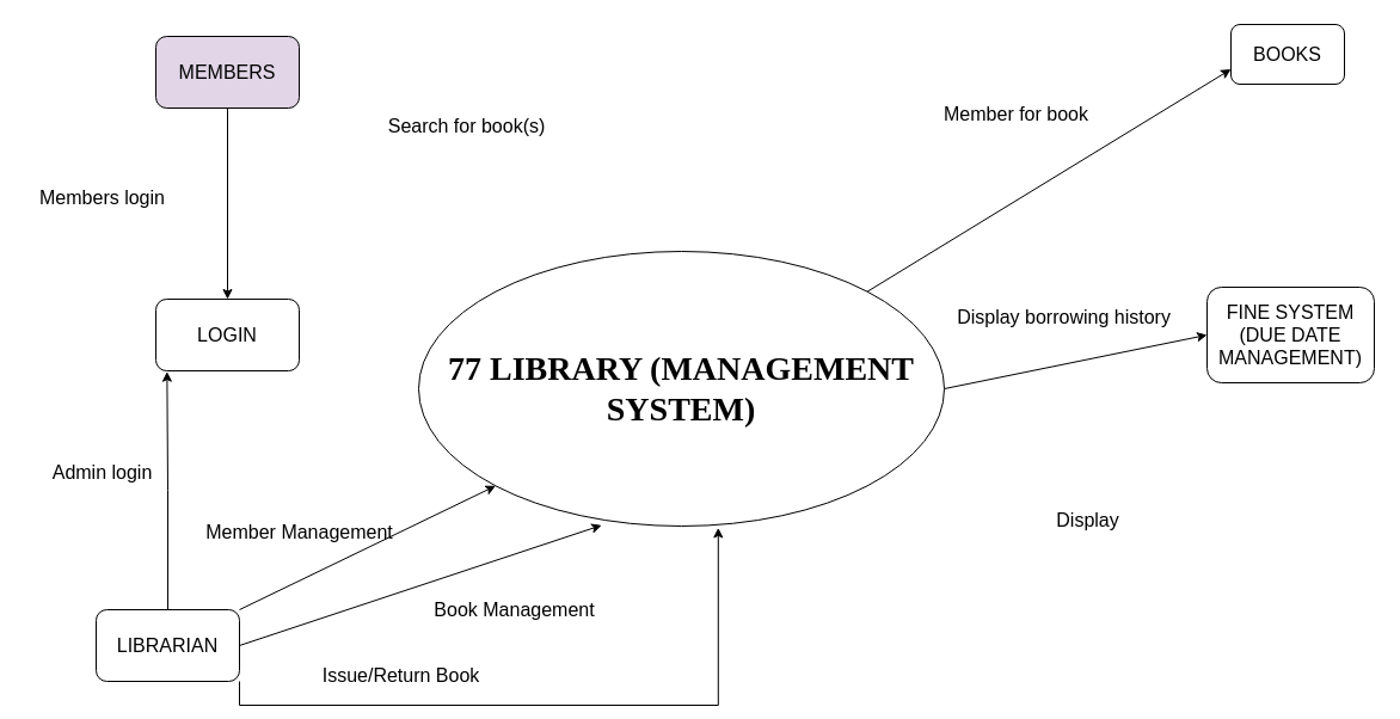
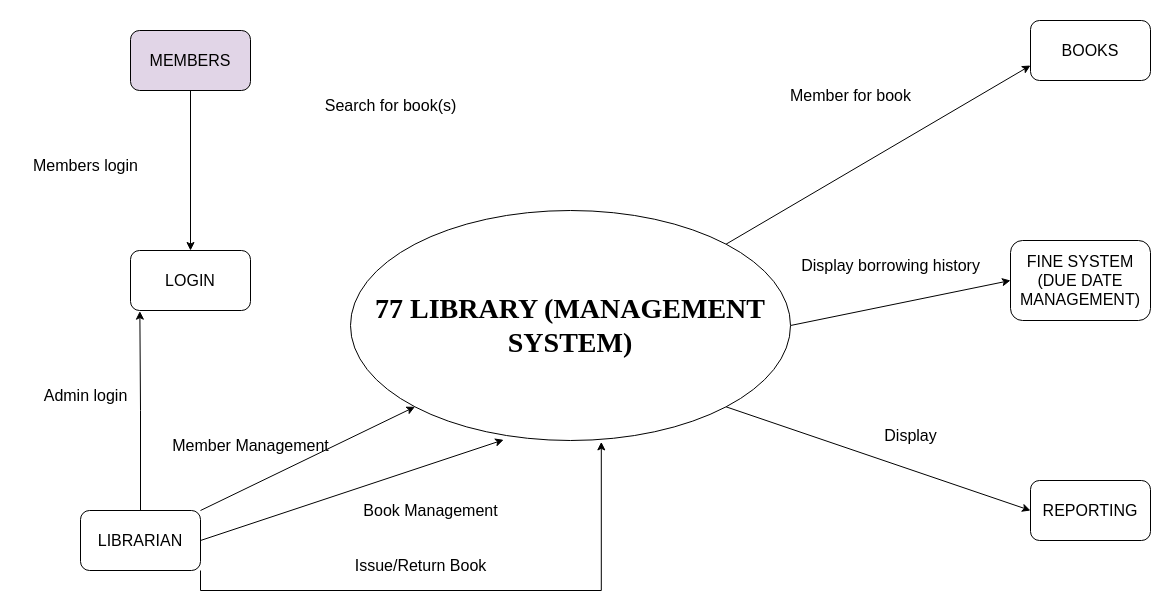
  <mxCell id="0" />
  <mxCell id="1" parent="0" />
+ <mxCell id="2" style="edgeStyle=none;rounded=0;orthogonalLoop=1;jettySize=auto;html=1;exitX=1;exitY=1;exitDx=0;exitDy=0;entryX=0;entryY=0.5;entryDx=0;entryDy=0;" edge="1" parent="1" source="5" target="12"><mxGeometry relative="1" as="geometry" /></mxCell>
  <mxCell id="3" style="edgeStyle=none;rounded=0;orthogonalLoop=1;jettySize=auto;html=1;exitX=1;exitY=0.5;exitDx=0;exitDy=0;entryX=0;entryY=0.5;entryDx=0;entryDy=0;" edge="1" parent="1" source="5" target="13"><mxGeometry relative="1" as="geometry" /></mxCell>
  <mxCell id="4" style="edgeStyle=none;rounded=0;orthogonalLoop=1;jettySize=auto;html=1;exitX=1;exitY=0;exitDx=0;exitDy=0;entryX=0;entryY=0.75;entryDx=0;entryDy=0;" edge="1" parent="1" source="5" target="10"><mxGeometry relative="1" as="geometry" /></mxCell>
  <mxCell id="5" value="&lt;b&gt;&lt;font style=&quot;font-size: 28px;&quot; face=&quot;Verdana&quot;&gt;77 LIBRARY (MANAGEMENT SYSTEM)&lt;/font&gt;&lt;/b&gt;" style="ellipse;whiteSpace=wrap;html=1;fontSize=16;" parent="1" vertex="1"><mxGeometry x="350" y="210" width="440" height="230" as="geometry" /></mxCell>
  <mxCell id="6" style="edgeStyle=orthogonalEdgeStyle;rounded=0;orthogonalLoop=1;jettySize=auto;html=1;exitX=0.5;exitY=1;exitDx=0;exitDy=0;entryX=0.5;entryY=0;entryDx=0;entryDy=0;" edge="1" parent="1" source="7" target="11"><mxGeometry relative="1" as="geometry" /></mxCell>
  <mxCell id="7" value="MEMBERS" style="rounded=1;whiteSpace=wrap;html=1;fontSize=16;fillColor=#e1d5e7;" parent="1" vertex="1"><mxGeometry x="130" y="30" width="120" height="60" as="geometry" /></mxCell>
  <mxCell id="8" style="edgeStyle=none;rounded=0;orthogonalLoop=1;jettySize=auto;html=1;exitX=1;exitY=0;exitDx=0;exitDy=0;entryX=0;entryY=1;entryDx=0;entryDy=0;" edge="1" parent="1" source="9" target="5"><mxGeometry relative="1" as="geometry" /></mxCell>
  <mxCell id="9" value="LIBRARIAN" style="rounded=1;whiteSpace=wrap;html=1;fontSize=16;" parent="1" vertex="1"><mxGeometry x="80" y="510" width="120" height="60" as="geometry" /></mxCell>
- <mxCell id="10" value="BOOKS" style="rounded=1;whiteSpace=wrap;html=1;fontSize=16;" parent="1" vertex="1"><mxGeometry x="1030" y="20" width="95" height="50" as="geometry" /></mxCell>
+ <mxCell id="10" value="BOOKS" style="rounded=1;whiteSpace=wrap;html=1;fontSize=16;" parent="1" vertex="1"><mxGeometry x="1030" y="20" width="120" height="60" as="geometry" /></mxCell>
  <mxCell id="11" value="LOGIN" style="rounded=1;whiteSpace=wrap;html=1;fontSize=16;" parent="1" vertex="1"><mxGeometry x="130" y="250" width="120" height="60" as="geometry" /></mxCell>
+ <mxCell id="12" value="REPORTING" style="rounded=1;whiteSpace=wrap;html=1;fontSize=16;" parent="1" vertex="1"><mxGeometry x="1030" y="480" width="120" height="60" as="geometry" /></mxCell>
  <mxCell id="13" value="FINE SYSTEM (DUE DATE MANAGEMENT)" style="rounded=1;whiteSpace=wrap;html=1;fontSize=16;" parent="1" vertex="1"><mxGeometry x="1010" y="240" width="140" height="80" as="geometry" /></mxCell>
  <mxCell id="14" value="Search for book(s)" style="text;html=1;align=center;verticalAlign=middle;resizable=0;points=[];autosize=1;strokeColor=none;fillColor=none;fontSize=16;rotation=0;" parent="1" vertex="1"><mxGeometry x="310" y="90" width="160" height="30" as="geometry" /></mxCell>
  <mxCell id="15" value="Members login" style="text;html=1;align=center;verticalAlign=middle;resizable=0;points=[];autosize=1;strokeColor=none;fillColor=none;fontSize=16;" parent="1" vertex="1"><mxGeometry x="20" y="150" width="130" height="30" as="geometry" /></mxCell>
  <mxCell id="16" value="Admin login" style="text;html=1;align=center;verticalAlign=middle;resizable=0;points=[];autosize=1;strokeColor=none;fillColor=none;fontSize=16;" parent="1" vertex="1"><mxGeometry x="30" y="380" width="110" height="30" as="geometry" /></mxCell>
  <mxCell id="17" value="Member Management" style="text;html=1;align=center;verticalAlign=middle;resizable=0;points=[];autosize=1;strokeColor=none;fillColor=none;fontSize=16;" parent="1" vertex="1"><mxGeometry x="160" y="430" width="180" height="30" as="geometry" /></mxCell>
  <mxCell id="18" value="Book Management" style="text;html=1;align=center;verticalAlign=middle;resizable=0;points=[];autosize=1;strokeColor=none;fillColor=none;fontSize=16;" parent="1" vertex="1"><mxGeometry x="350" y="495" width="160" height="30" as="geometry" /></mxCell>
- <mxCell id="19" value="Issue/Return Book" style="text;html=1;align=center;verticalAlign=middle;resizable=0;points=[];autosize=1;strokeColor=none;fillColor=none;fontSize=16;" parent="1" vertex="1"><mxGeometry x="255" y="550" width="160" height="30" as="geometry" /></mxCell>
+ <mxCell id="19" value="Issue/Return Book" style="text;html=1;align=center;verticalAlign=middle;resizable=0;points=[];autosize=1;strokeColor=none;fillColor=none;fontSize=16;" parent="1" vertex="1"><mxGeometry x="340" y="550" width="160" height="30" as="geometry" /></mxCell>
  <mxCell id="20" value="Member for book" style="text;html=1;align=center;verticalAlign=middle;resizable=0;points=[];autosize=1;strokeColor=none;fillColor=none;fontSize=16;" parent="1" vertex="1"><mxGeometry x="760" y="80" width="180" height="30" as="geometry" /></mxCell>
  <mxCell id="21" value="Display borrowing history" style="text;html=1;align=center;verticalAlign=middle;resizable=0;points=[];autosize=1;strokeColor=none;fillColor=none;fontSize=16;" parent="1" vertex="1"><mxGeometry x="790" y="250" width="200" height="30" as="geometry" /></mxCell>
  <mxCell id="22" value="Display" style="text;html=1;align=center;verticalAlign=middle;resizable=0;points=[];autosize=1;strokeColor=none;fillColor=none;fontSize=16;" parent="1" vertex="1"><mxGeometry x="870" y="420" width="80" height="30" as="geometry" /></mxCell>
  <mxCell id="23" style="edgeStyle=orthogonalEdgeStyle;rounded=0;orthogonalLoop=1;jettySize=auto;html=1;exitX=0.5;exitY=0;exitDx=0;exitDy=0;entryX=0.078;entryY=1.011;entryDx=0;entryDy=0;entryPerimeter=0;" edge="1" parent="1" source="9" target="11"><mxGeometry relative="1" as="geometry" /></mxCell>
  <mxCell id="24" style="edgeStyle=none;rounded=0;orthogonalLoop=1;jettySize=auto;html=1;exitX=1;exitY=0.5;exitDx=0;exitDy=0;entryX=0.348;entryY=0.997;entryDx=0;entryDy=0;entryPerimeter=0;" edge="1" parent="1" source="9" target="5"><mxGeometry relative="1" as="geometry" /></mxCell>
  <mxCell id="25" style="edgeStyle=orthogonalEdgeStyle;rounded=0;orthogonalLoop=1;jettySize=auto;html=1;exitX=1;exitY=1;exitDx=0;exitDy=0;entryX=0.57;entryY=1.006;entryDx=0;entryDy=0;entryPerimeter=0;" edge="1" parent="1" source="9" target="5"><mxGeometry relative="1" as="geometry" /></mxCell>
